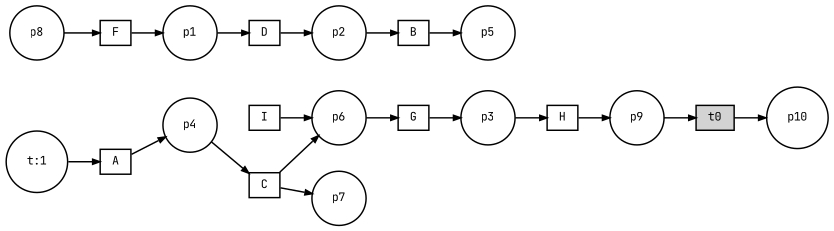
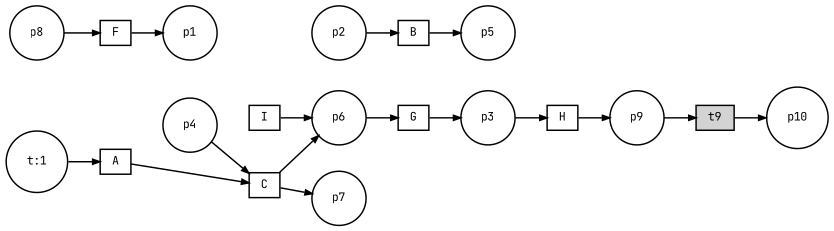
  digraph {
    fontname="JetBrains Mono"
    fontsize=8
    rankdir=LR
    ranksep=.3
    remincross=true
    node [fontname="JetBrains Mono" fontsize=8 shape=circle]
    edge [arrowsize=0.5 fontname="JetBrains Mono"]
    n1 [height=.2 label="A\n" shape=box width=.2]
    p4 [height=.2 width=.2]
    n3 [height=.2 label="C\n" shape=box width=.2]
    n4 [height=.2 label="B\n" shape=box width=.2]
    p5 [height=.2 width=.2]
    p6 [height=.2 width=.2]
    p7 [height=.2 width=.2]
    n8 [height=.2 label="G\n" shape=box width=.2]
-   n9 [height=.2 label="D\n" shape=box width=.2]
    p2 [height=.2 width=.2]
    p8 [height=.2 width=.2]
    n12 [height=.2 label="F\n" shape=box width=.2]
    p1 [height=.2 width=.2]
    p3 [height=.2 width=.2]
    n15 [height=.2 label="H\n" shape=box width=.2]
    p9 [height=.2 width=.2]
-   t9 [height=.2 shape=box style=filled width=.2 label=t0]
+   t9 [height=.2 shape=box style=filled width=.2]
    n18 [height=.2 label="I\n" shape=box width=.2]
    p10 [height=.2 width=.2]
    n20 [height=.2 label="t:1" width=.2]
-   n1 -> p4
+   n1 -> n3
    p4 -> n3
    n3 -> p6
    n3 -> p7
    n4 -> p5
    p6 -> n8
    n8 -> p3
-   n9 -> p2
    p2 -> n4
    p8 -> n12
    n12 -> p1
-   p1 -> n9
    p3 -> n15
    n15 -> p9
    p9 -> t9
    t9 -> p10
    n18 -> p6
    n20 -> n1
  }
